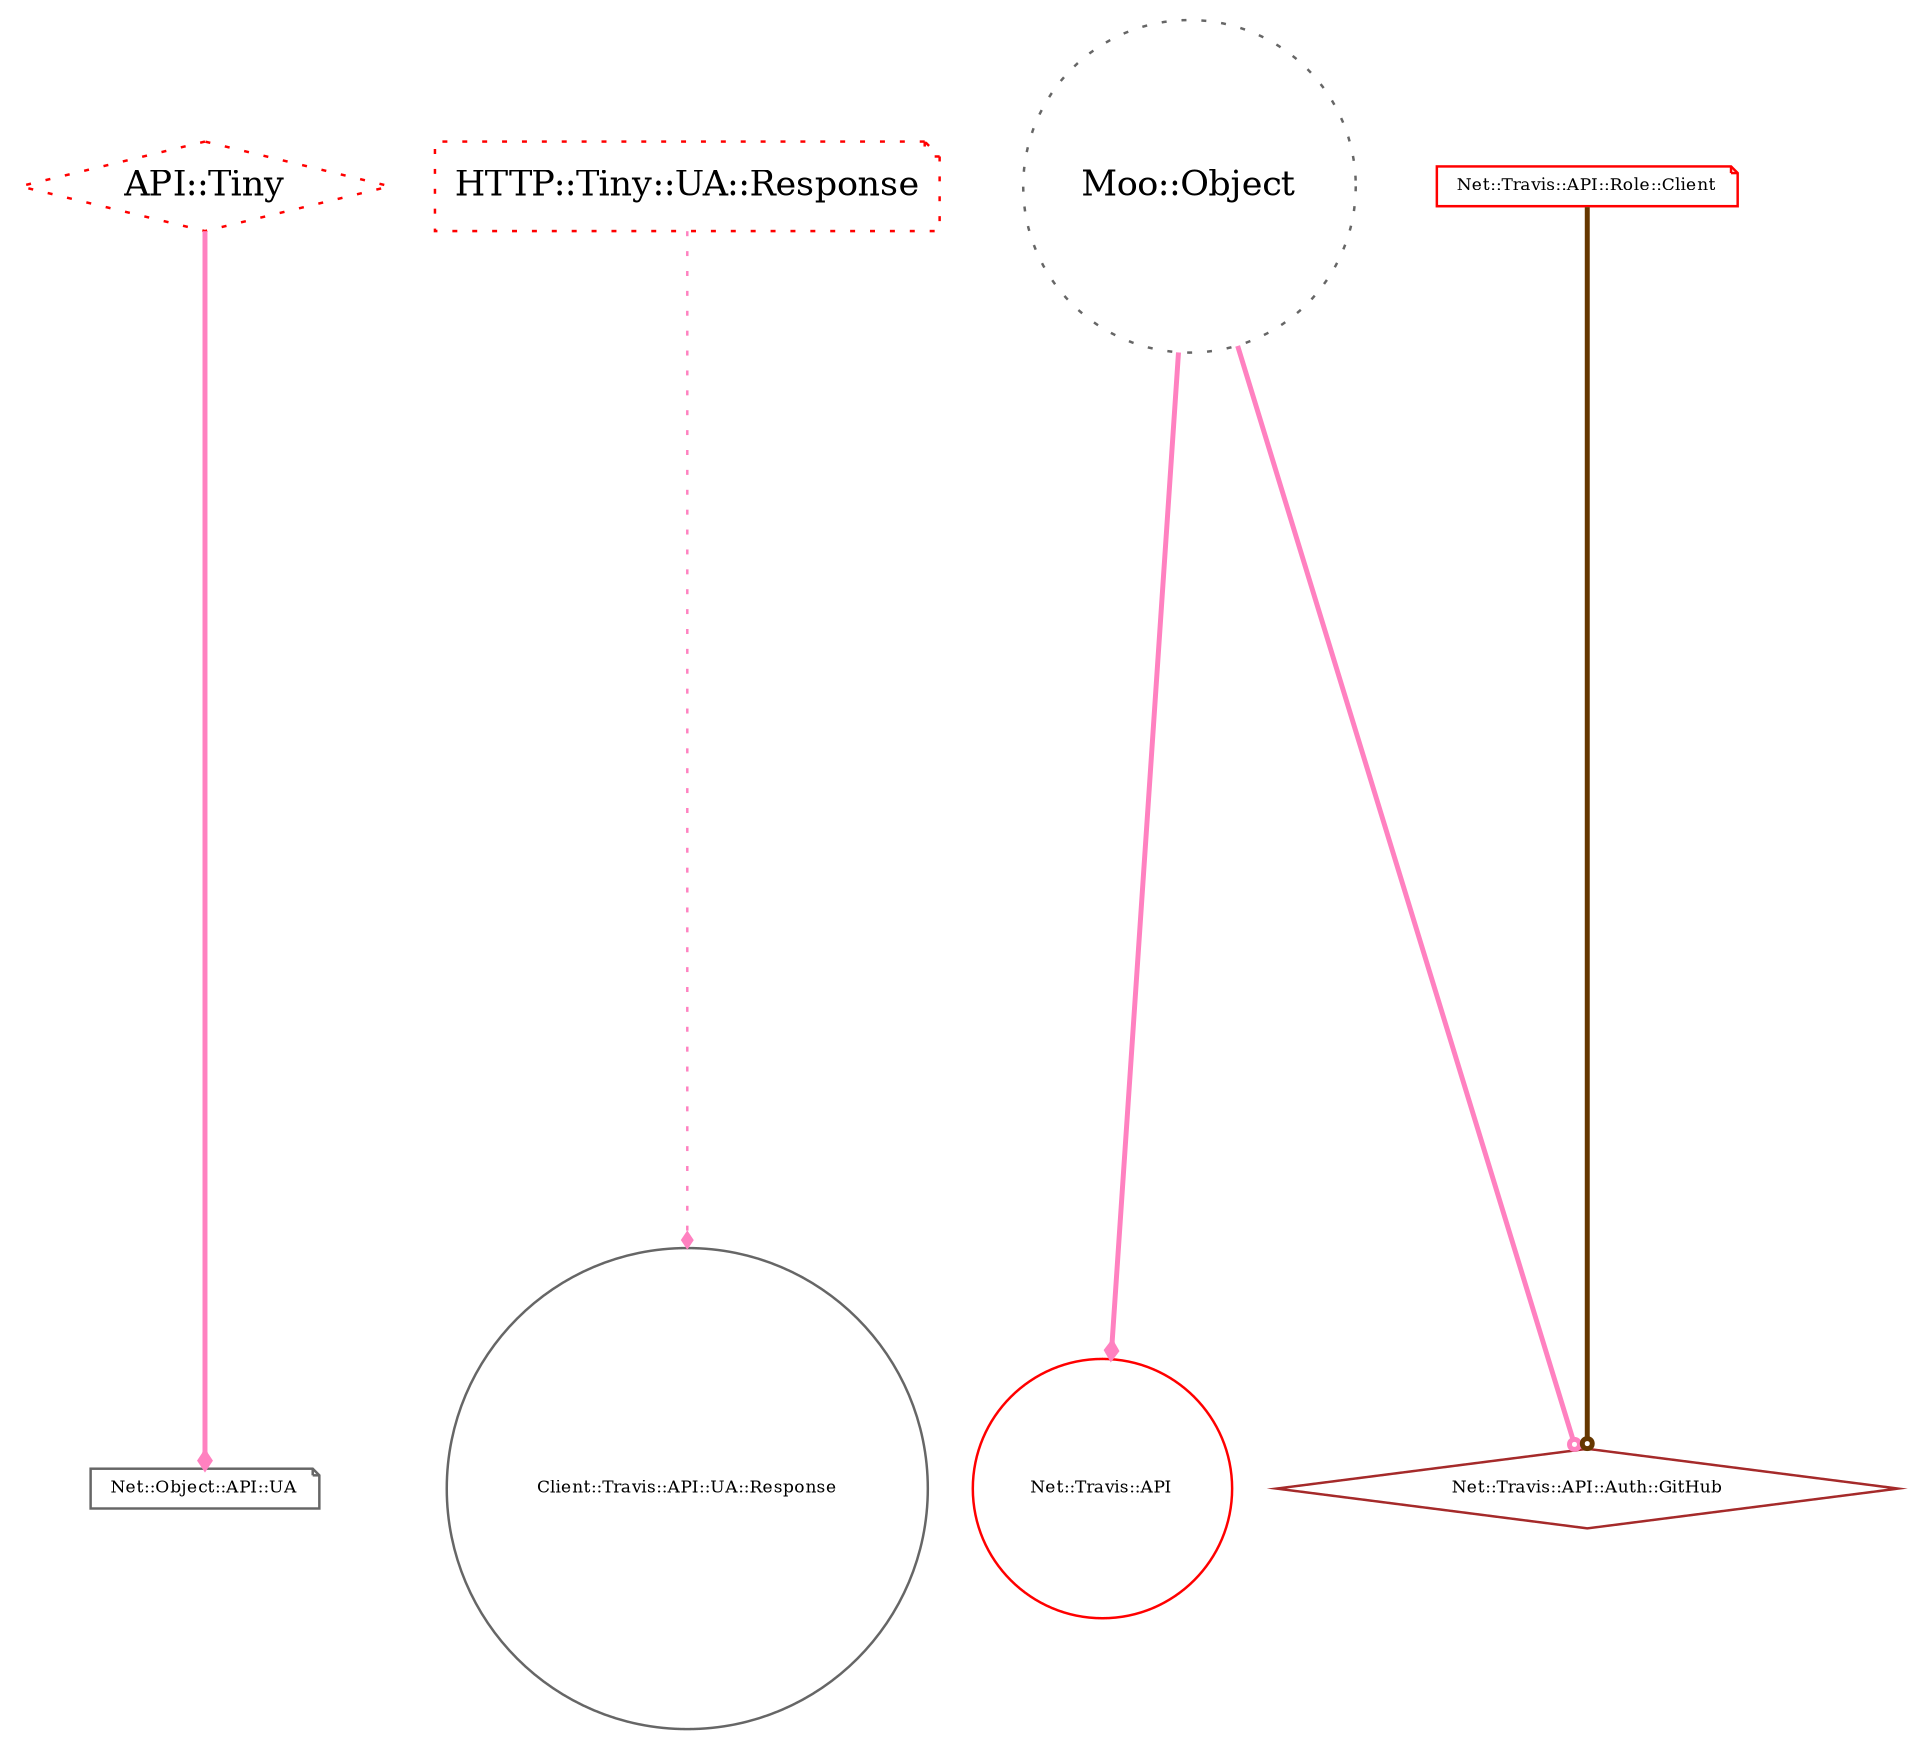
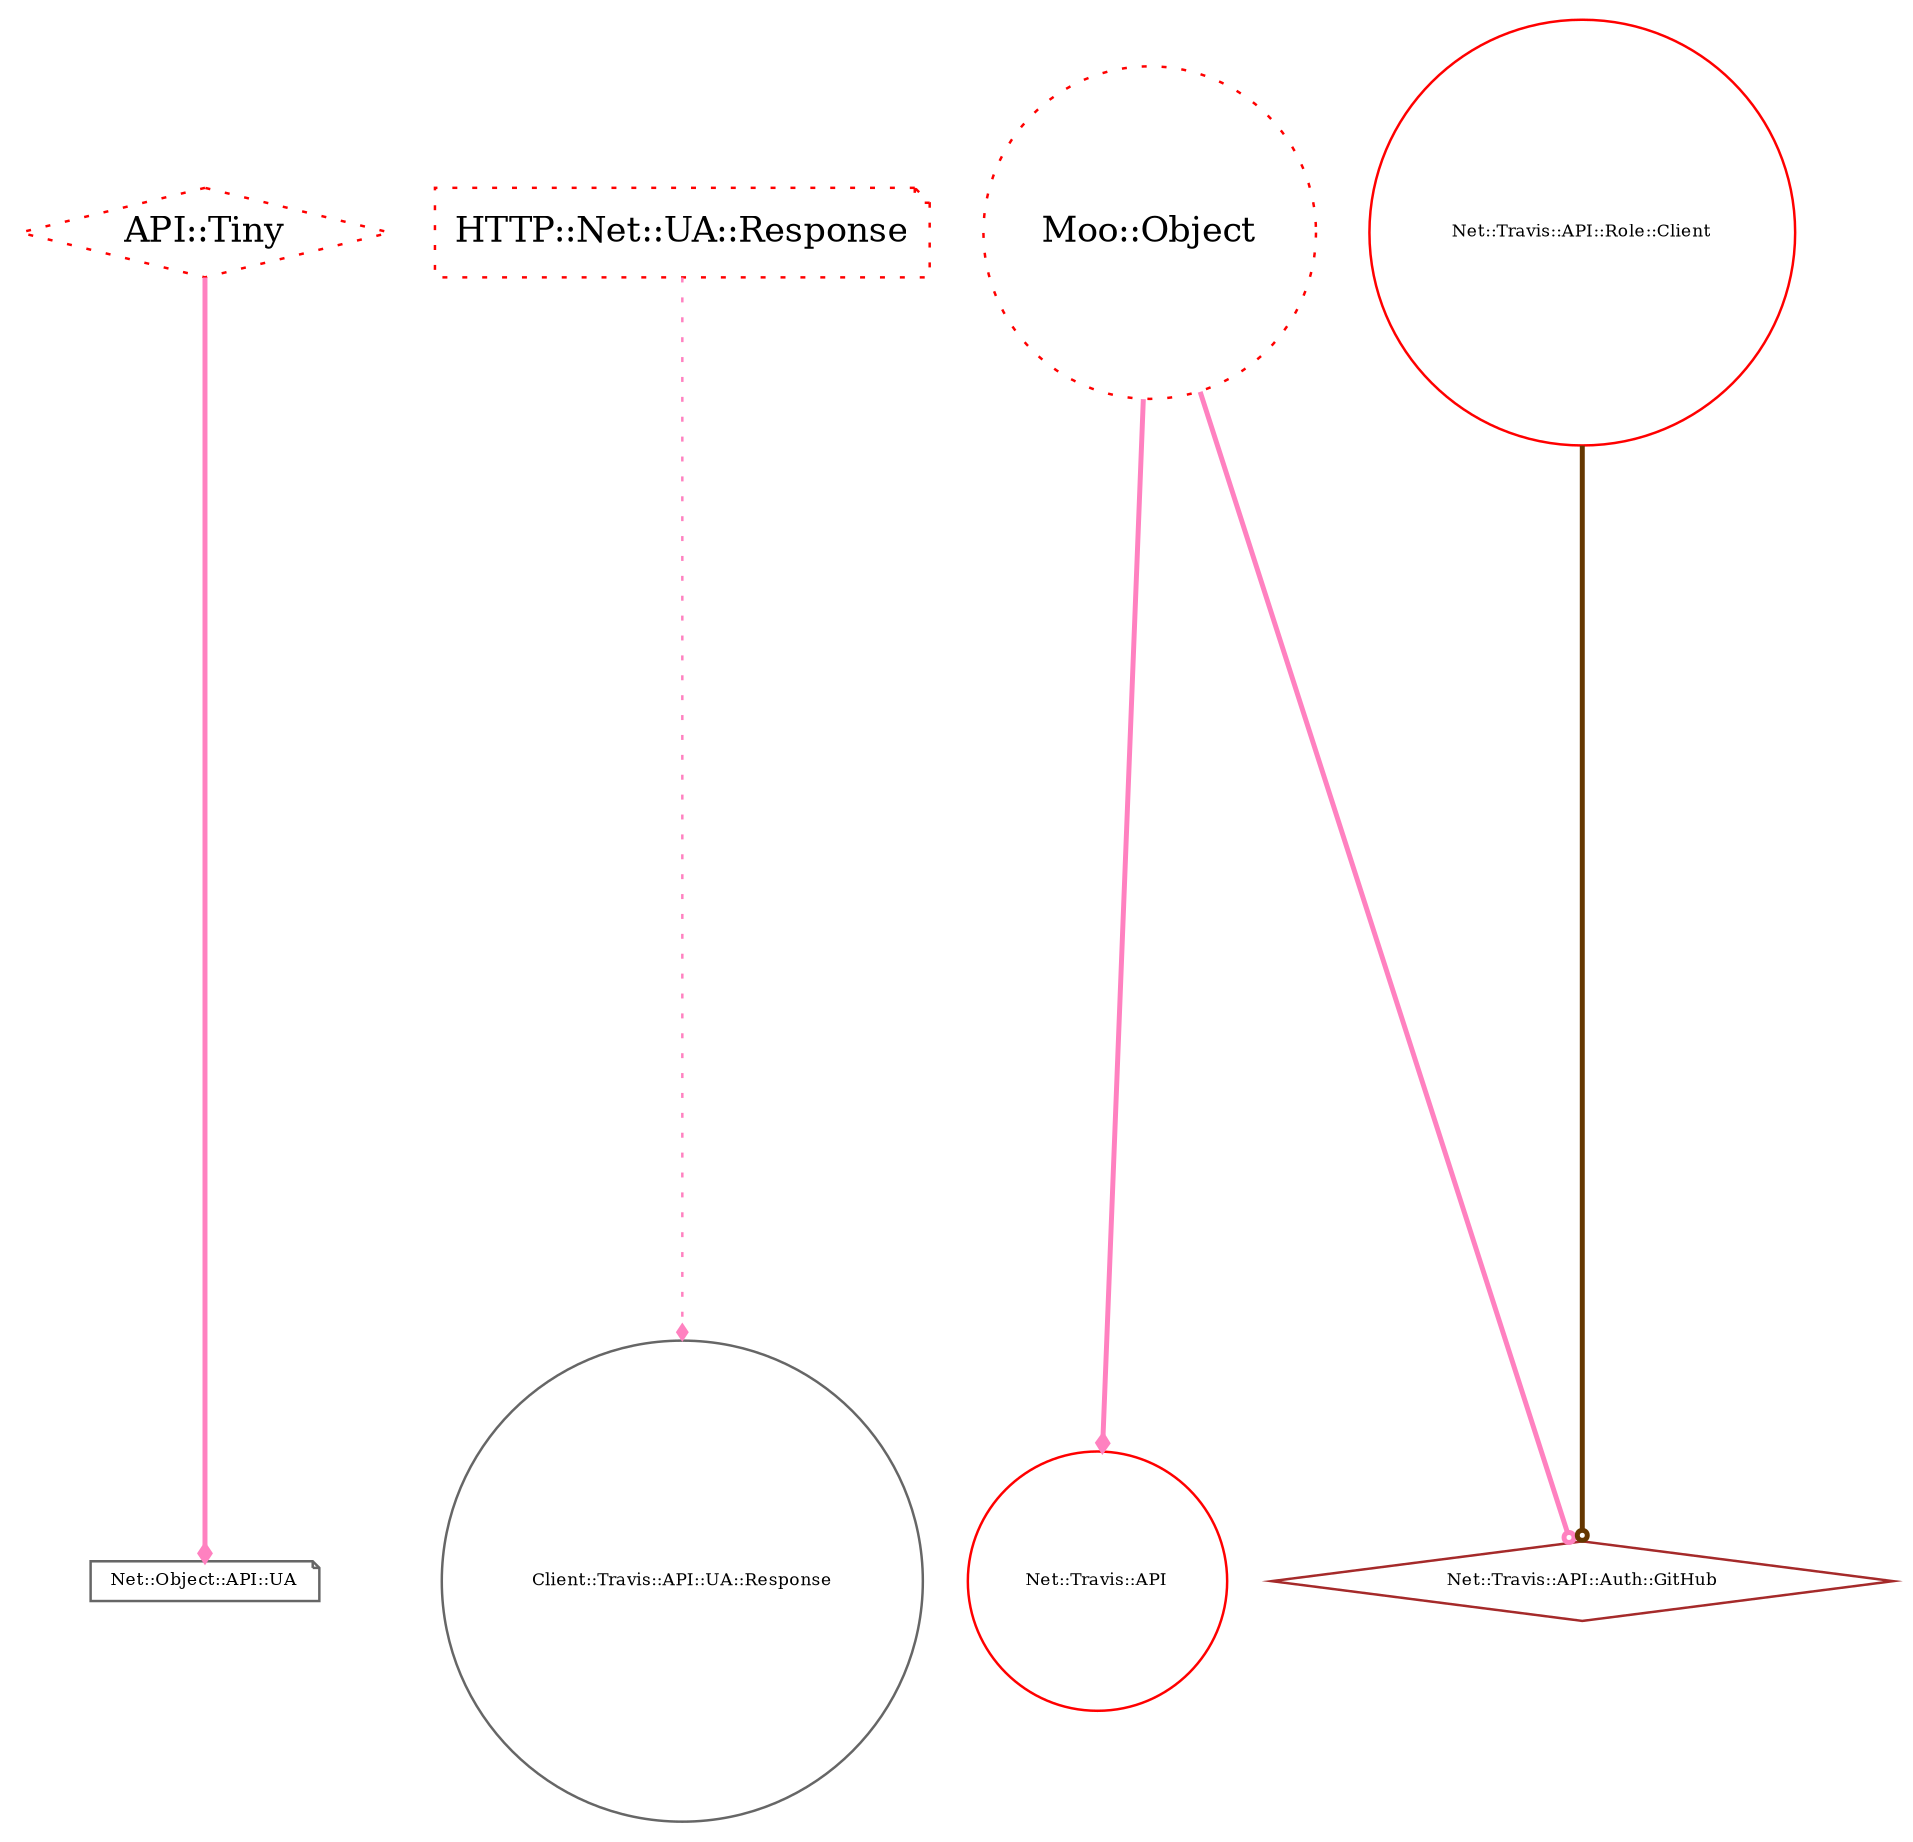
  strict digraph {
    rankdir=TB
    ranksep=5
    splines=spline
    node [color=red shape=note style=solid fontsize=7]
    edge [arrowhead=diamond arrowsize=0.5 color="#ff81c0" dir=forward fontsize=6 headclip=1 minlen=1 style=bold tailclip=1 weight=10]
    n1 [label="API::Tiny" shape=diamond style=dotted fontsize=""]
    n2 [color=gray40 height=0.1 label="Net::Object::API::UA"]
-   n3 [label="HTTP::Tiny::UA::Response" style=dotted fontsize=""]
+   n3 [label="HTTP::Net::UA::Response" style=dotted fontsize=""]
    n4 [color=gray40 height=0.1 label="Client::Travis::API::UA::Response" shape=circle]
-   n5 [color=gray40 label="Moo::Object" shape=circle style=dotted fontsize=""]
+   n5 [label="Moo::Object" shape=circle style=dotted fontsize=""]
    n6 [height=0.1 label="Net::Travis::API" shape=circle]
    n7 [color=brown height=0.1 label="Net::Travis::API::Auth::GitHub" shape=diamond]
-   n8 [height=0.1 label="Net::Travis::API::Role::Client"]
+   n8 [height=0.1 label="Net::Travis::API::Role::Client" shape=circle]
    n1 -> n2
    n3 -> n4 [style=dotted]
    n5 -> n6
    n5 -> n7 [arrowhead=odot]
    n8 -> n7 [arrowhead=odot color="#653700" weight=5]
  }
